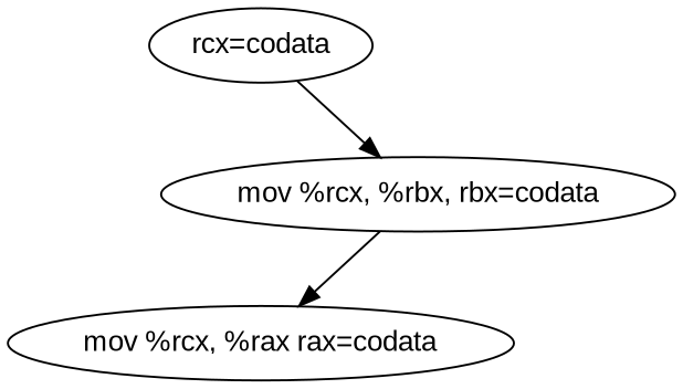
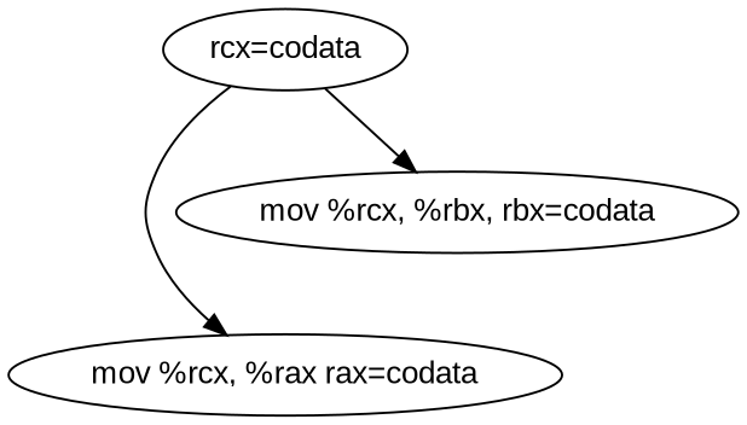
  digraph {
    fontname="Liberation Sans"
    node [fontname="Liberation Sans"]
    edge [fontname="Liberation Sans"]
    "rcx=codata"
    "mov %rcx, %rax rax=codata"
    "mov %rcx, %rbx, rbx=codata"
-   "mov %rcx, %rbx, rbx=codata" -> "mov %rcx, %rax rax=codata"
+   "rcx=codata" -> "mov %rcx, %rax rax=codata"
    "rcx=codata" -> "mov %rcx, %rbx, rbx=codata"
  }
